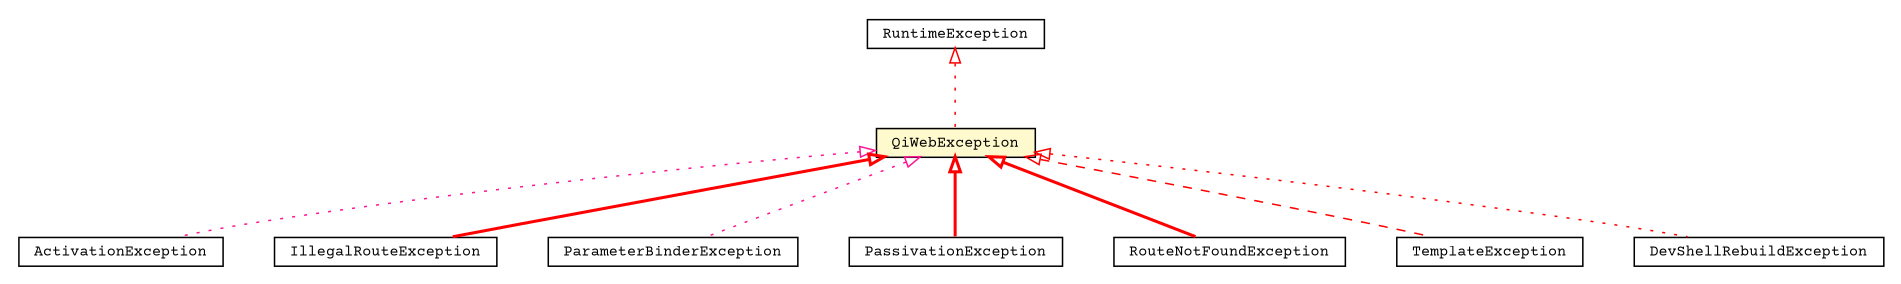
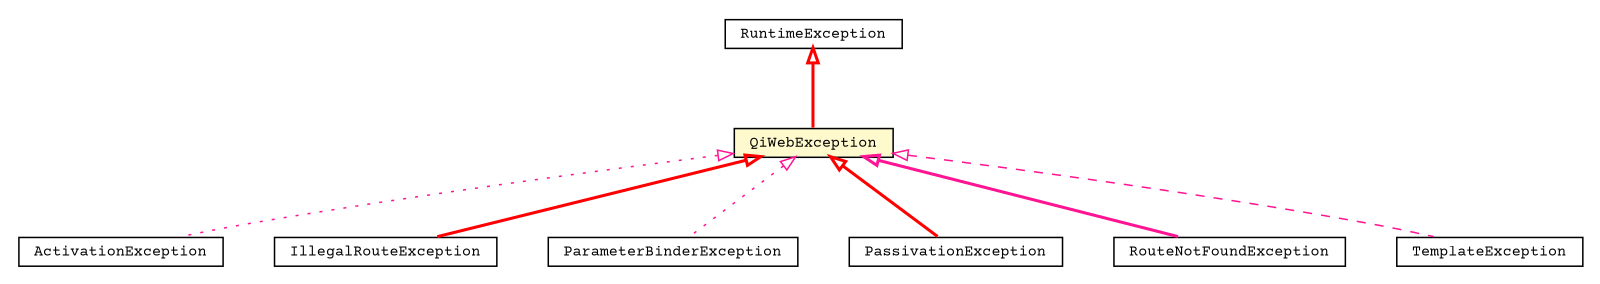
  digraph {
    fontname="Courier Prime"
    nodesep=0.25
    ranksep=0.5
    node [fontcolor=black fontname="Courier Prime" fontsize=10.0 shape=plaintext]
    edge [arrowtail=empty color=red dir=back fontname="Courier Prime" fontsize=10 headport=p labelfontname=Helvetica labelfontsize=10 style=dotted tailport=p]
    n1 [label=<<table title="org.qiweb.api.exceptions.ActivationException" border="0" cellborder="1" cellspacing="0" cellpadding="2" port="p" href="./ActivationException.html"> 		<tr><td><table border="0" cellspacing="0" cellpadding="1"> <tr><td align="center" balign="center"> ActivationException </td></tr> 		</table></td></tr> 		</table>>]
    n2 [label=<<table title="org.qiweb.api.exceptions.IllegalRouteException" border="0" cellborder="1" cellspacing="0" cellpadding="2" port="p" href="./IllegalRouteException.html"> 		<tr><td><table border="0" cellspacing="0" cellpadding="1"> <tr><td align="center" balign="center"> IllegalRouteException </td></tr> 		</table></td></tr> 		</table>>]
    n3 [label=<<table title="org.qiweb.api.exceptions.ParameterBinderException" border="0" cellborder="1" cellspacing="0" cellpadding="2" port="p" href="./ParameterBinderException.html"> 		<tr><td><table border="0" cellspacing="0" cellpadding="1"> <tr><td align="center" balign="center"> ParameterBinderException </td></tr> 		</table></td></tr> 		</table>>]
    n4 [label=<<table title="org.qiweb.api.exceptions.PassivationException" border="0" cellborder="1" cellspacing="0" cellpadding="2" port="p" href="./PassivationException.html"> 		<tr><td><table border="0" cellspacing="0" cellpadding="1"> <tr><td align="center" balign="center"> PassivationException </td></tr> 		</table></td></tr> 		</table>>]
    n5 [label=<<table title="org.qiweb.api.exceptions.QiWebException" border="0" cellborder="1" cellspacing="0" cellpadding="2" port="p" bgcolor="lemonChiffon" href="./QiWebException.html"> 		<tr><td><table border="0" cellspacing="0" cellpadding="1"> <tr><td align="center" balign="center"> QiWebException </td></tr> 		</table></td></tr> 		</table>>]
    n6 [label=<<table title="org.qiweb.api.exceptions.RouteNotFoundException" border="0" cellborder="1" cellspacing="0" cellpadding="2" port="p" href="./RouteNotFoundException.html"> 		<tr><td><table border="0" cellspacing="0" cellpadding="1"> <tr><td align="center" balign="center"> RouteNotFoundException </td></tr> 		</table></td></tr> 		</table>>]
    n7 [label=<<table title="org.qiweb.api.exceptions.TemplateException" border="0" cellborder="1" cellspacing="0" cellpadding="2" port="p" href="./TemplateException.html"> 		<tr><td><table border="0" cellspacing="0" cellpadding="1"> <tr><td align="center" balign="center"> TemplateException </td></tr> 		</table></td></tr> 		</table>>]
-   n8 [label=<<table title="org.qiweb.spi.dev.DevShellRebuildException" border="0" cellborder="1" cellspacing="0" cellpadding="2" port="p" href="../../spi/dev/DevShellRebuildException.html"> 		<tr><td><table border="0" cellspacing="0" cellpadding="1"> <tr><td align="center" balign="center"> DevShellRebuildException </td></tr> 		</table></td></tr> 		</table>>]
    n9 [label=<<table title="java.lang.RuntimeException" border="0" cellborder="1" cellspacing="0" cellpadding="2" port="p" href="http://docs.oracle.com/javase/8/docs/api/java/lang/RuntimeException.html"> 		<tr><td><table border="0" cellspacing="0" cellpadding="1"> <tr><td align="center" balign="center"> RuntimeException </td></tr> 		</table></td></tr> 		</table>>]
    n5 -> n1 [color=deeppink]
    n5 -> n2 [style=bold]
    n5 -> n3 [color=deeppink]
    n5 -> n4 [style=bold]
-   n5 -> n6 [style=bold]
-   n5 -> n7 [style=dashed]
-   n5 -> n8
-   n9 -> n5
+   n5 -> n6 [color=deeppink style=bold]
+   n5 -> n7 [color=deeppink style=dashed]
+   n9 -> n5 [style=bold]
  }
